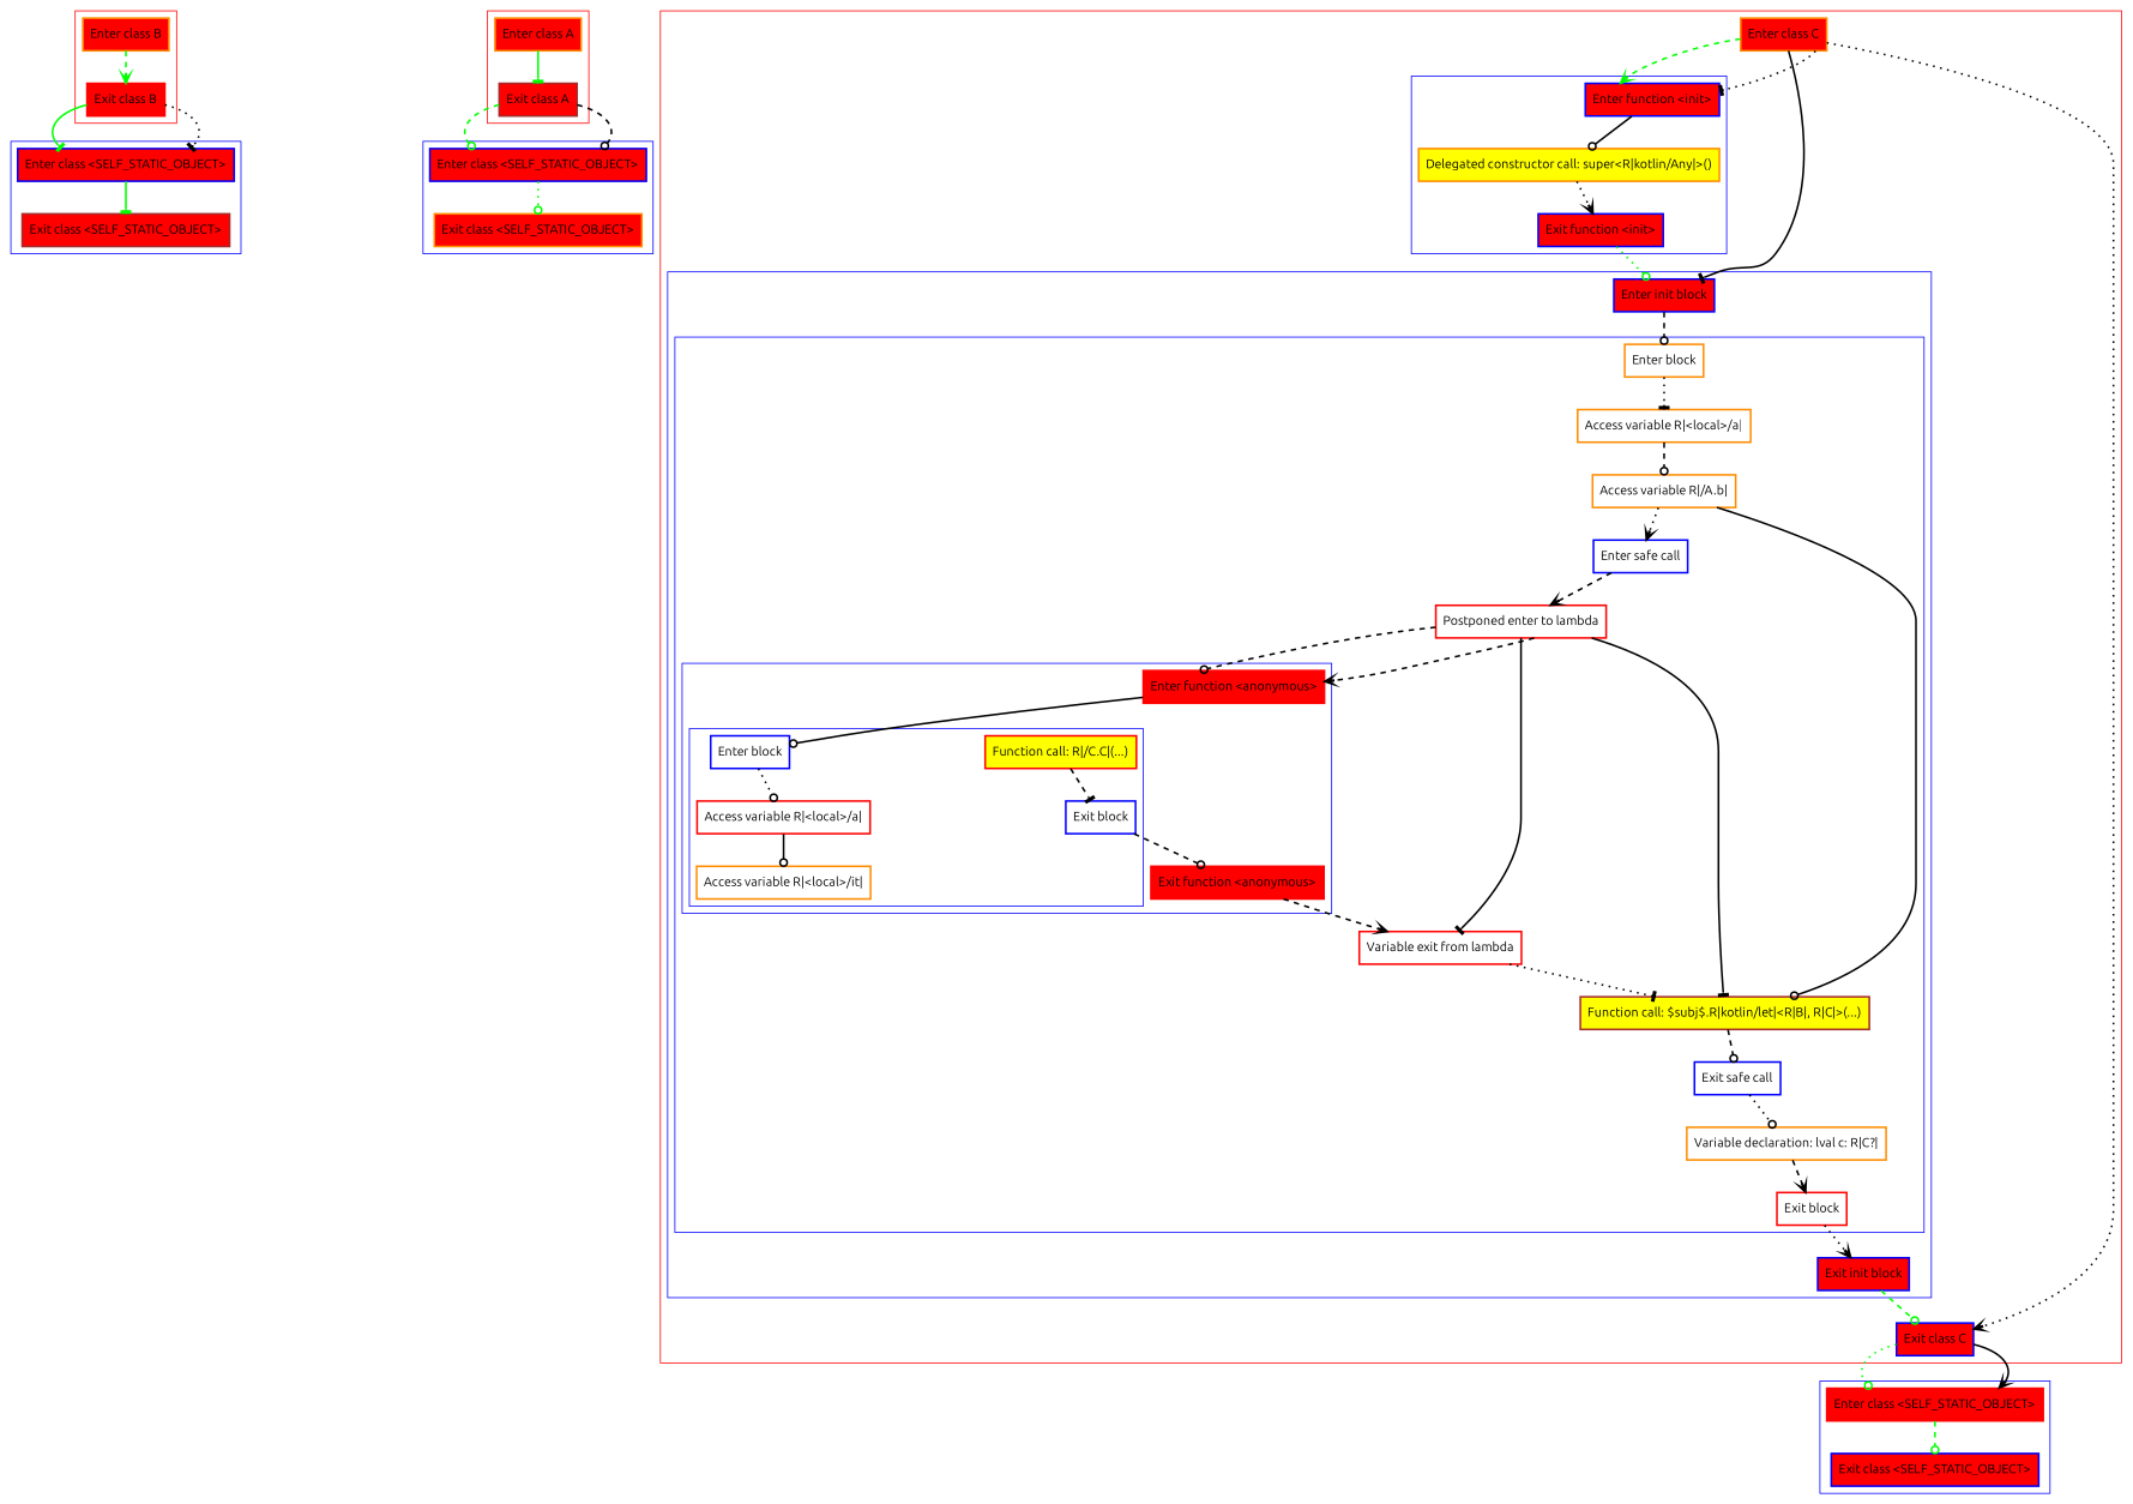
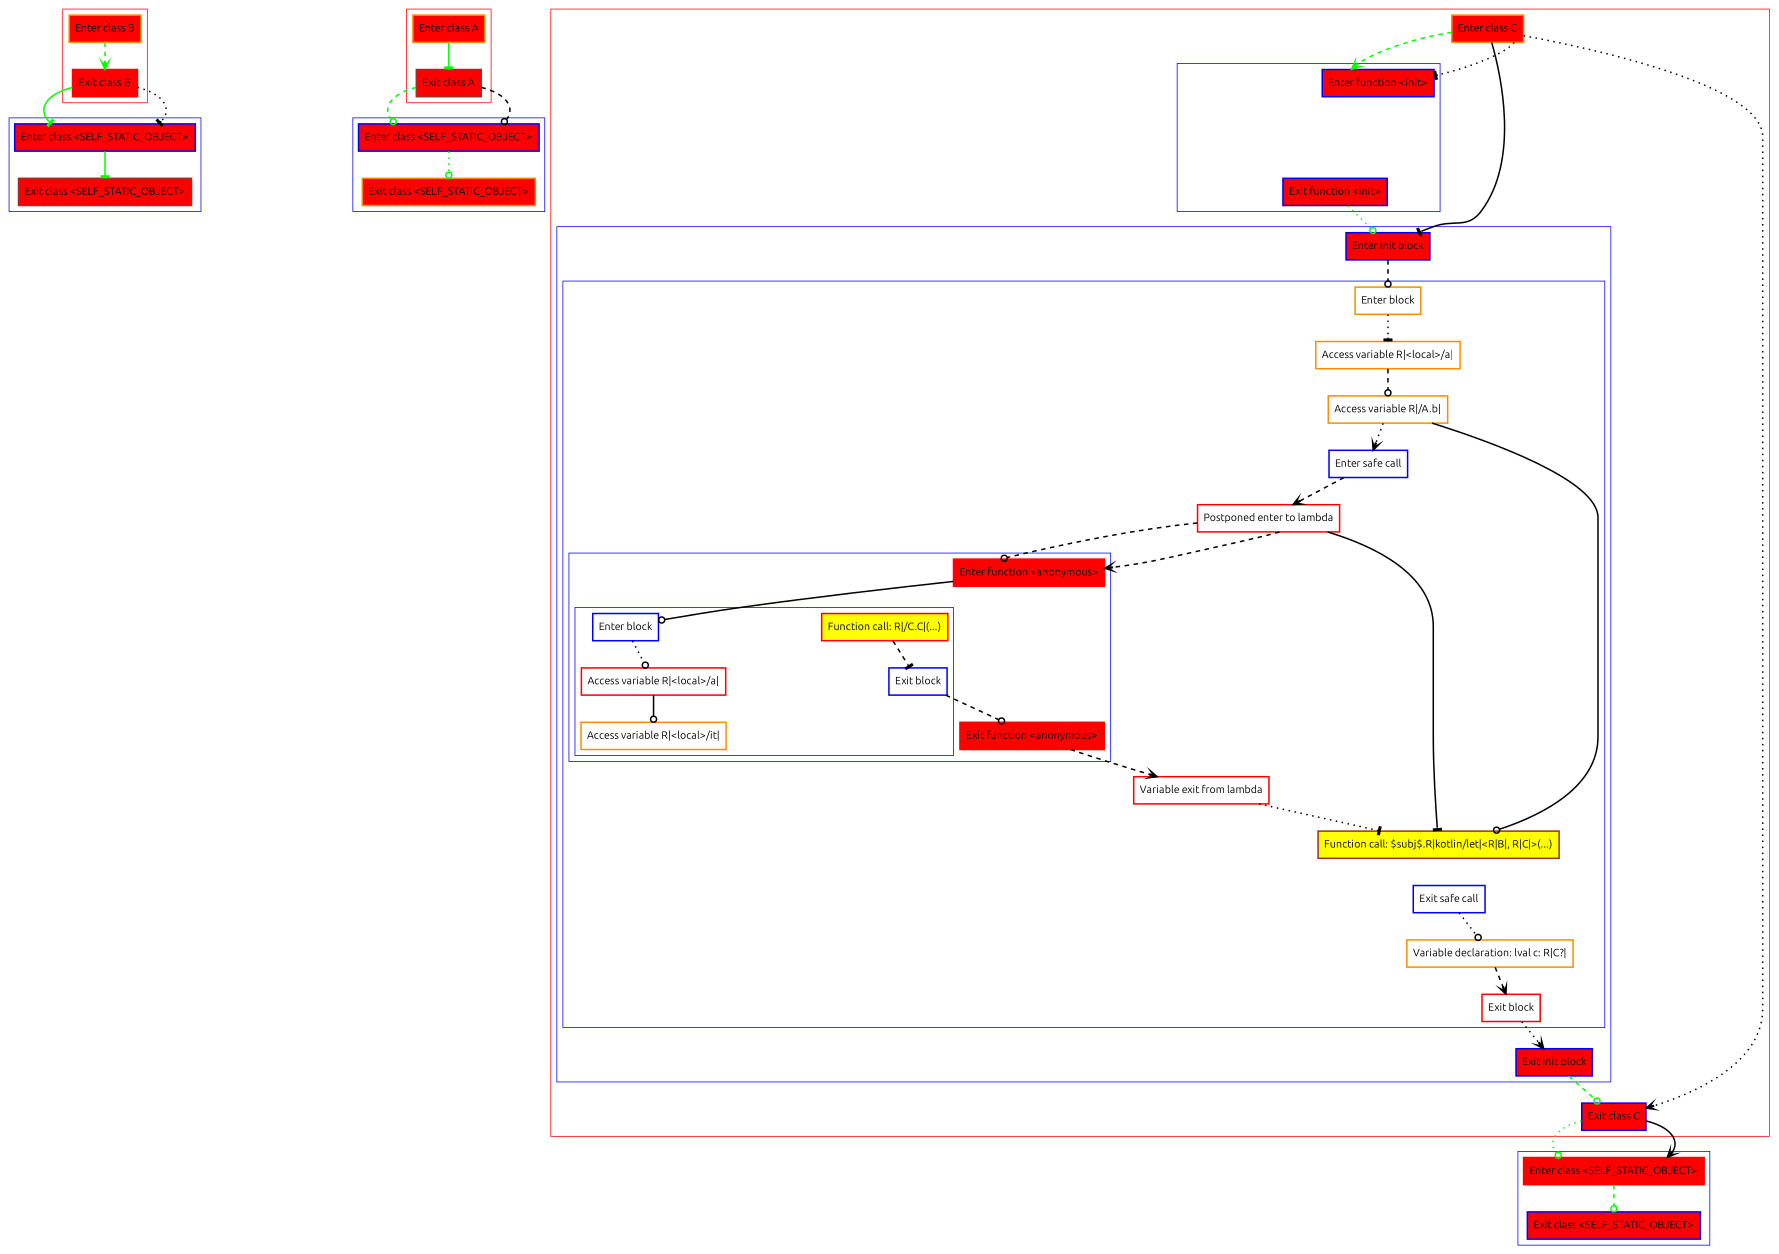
  digraph {
    fontname=Ubuntu
    nodesep=3
    node [color=blue fillcolor=red fontname=Ubuntu penwidth=2 shape=box style=filled]
    edge [arrowhead=odot fontname=Ubuntu penwidth=2 style=dashed]
    n1 [color=darkorange label="Enter class B"]
    n2 [color=red label="Exit class B"]
    n3 [label="Enter class <SELF_STATIC_OBJECT>"]
    n4 [color=brown label="Exit class <SELF_STATIC_OBJECT>"]
    n5 [color=darkorange label="Enter class A"]
    n6 [color=brown label="Exit class A"]
    n7 [label="Enter class <SELF_STATIC_OBJECT>"]
    n8 [color=darkorange label="Exit class <SELF_STATIC_OBJECT>"]
    n9 [label="Enter function <init>"]
-   n10 [color=darkorange fillcolor=yellow label="Delegated constructor call: super<R|kotlin/Any|>()"]
    n11 [label="Exit function <init>"]
    n12 [label="Enter block" fillcolor="" style=""]
    n13 [color=red label="Access variable R|<local>/a|" fillcolor="" style=""]
    n14 [color=darkorange label="Access variable R|<local>/it|" fillcolor="" style=""]
    n15 [color=red fillcolor=yellow label="Function call: R|/C.C|(...)"]
    n16 [label="Exit block" fillcolor="" style=""]
    n17 [color=red label="Enter function <anonymous>"]
    n18 [color=red label="Exit function <anonymous>"]
    n19 [color=darkorange label="Enter block" fillcolor="" style=""]
    n20 [color=darkorange label="Access variable R|<local>/a|" fillcolor="" style=""]
    n21 [color=darkorange label="Access variable R|/A.b|" fillcolor="" style=""]
    n22 [label="Enter safe call" fillcolor="" style=""]
    n23 [color=red label="Postponed enter to lambda" fillcolor="" style=""]
    n24 [color=red label="Variable exit from lambda" fillcolor="" style=""]
    n25 [color=brown fillcolor=yellow label="Function call: $subj$.R|kotlin/let|<R|B|, R|C|>(...)"]
    n26 [label="Exit safe call" fillcolor="" style=""]
    n27 [color=darkorange label="Variable declaration: lval c: R|C?|" fillcolor="" style=""]
    n28 [color=red label="Exit block" fillcolor="" style=""]
    n29 [label="Enter init block"]
    n30 [label="Exit init block"]
    n31 [color=darkorange label="Enter class C"]
    n32 [label="Exit class C"]
    n33 [color=red label="Enter class <SELF_STATIC_OBJECT>"]
    n34 [label="Exit class <SELF_STATIC_OBJECT>"]
    subgraph cluster_1 {
      color=red
      n1
      n2
    }
    subgraph cluster_2 {
      color=blue
      n3
      n4
    }
    subgraph cluster_3 {
      color=red
      n5
      n6
    }
    subgraph cluster_4 {
      color=blue
      n7
      n8
    }
    subgraph cluster_5 {
      color=red
      n31
      n32
      subgraph cluster_6 {
        color=blue
        n9
-       n10
        n11
      }
      subgraph cluster_7 {
        color=blue
        n29
        n30
        subgraph cluster_8 {
          color=blue
          n19
          n20
          n21
          n22
          n23
          n24
          n25
          n26
          n27
          n28
          subgraph cluster_9 {
            color=blue
            n17
            n18
            subgraph cluster_10 {
              color=blue
              n12
              n13
              n14
              n15
              n16
            }
          }
        }
      }
    }
    subgraph cluster_11 {
      color=blue
      n33
      n34
    }
    n1 -> n2 [arrowhead=vee color=green]
    n2 -> n3 [arrowhead=tee color=green style=solid]
    n2 -> n3 [arrowhead=tee style=dotted]
    n3 -> n4 [arrowhead=tee color=green style=solid]
    n5 -> n6 [arrowhead=tee color=green style=solid]
    n6 -> n7 [color=green]
    n6 -> n7
    n7 -> n8 [color=green style=dotted]
-   n9 -> n10 [style=solid]
-   n10 -> n11 [arrowhead=vee style=dotted]
    n11 -> n29 [color=green style=dotted]
    n12 -> n13 [style=dotted]
    n13 -> n14 [style=solid]
    n15 -> n16 [arrowhead=tee]
    n16 -> n18
    n17 -> n12 [style=solid]
    n18 -> n24 [arrowhead=vee]
    n19 -> n20 [arrowhead=tee style=dotted]
    n20 -> n21
    n21 -> n22 [arrowhead=vee style=dotted]
    n21 -> n25 [style=solid]
    n22 -> n23 [arrowhead=vee]
    n23 -> n17
    n23 -> n17 [arrowhead=vee]
-   n23 -> n24 [arrowhead=tee style=solid]
    n23 -> n25 [arrowhead=tee style=solid]
    n24 -> n25 [arrowhead=tee style=dotted]
-   n25 -> n26
    n26 -> n27 [style=dotted]
    n27 -> n28 [arrowhead=vee]
    n28 -> n30 [arrowhead=vee style=dotted]
    n29 -> n19
    n30 -> n32 [color=green]
    n31 -> n9 [arrowhead=vee color=green]
    n31 -> n9 [arrowhead=tee style=dotted]
    n31 -> n29 [arrowhead=tee style=solid]
    n31 -> n32 [arrowhead=vee style=dotted]
    n32 -> n33 [color=green style=dotted]
    n32 -> n33 [arrowhead=vee style=solid]
    n33 -> n34 [color=green]
  }
